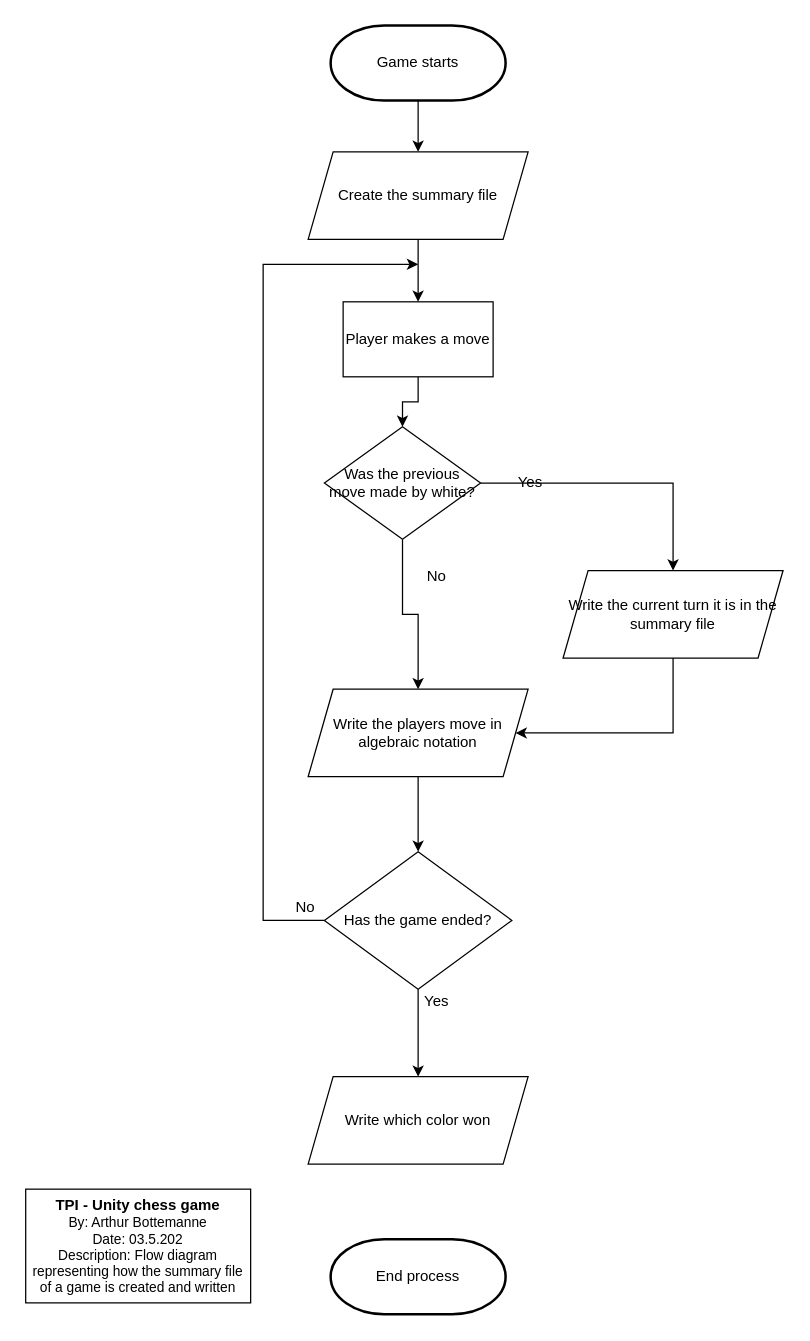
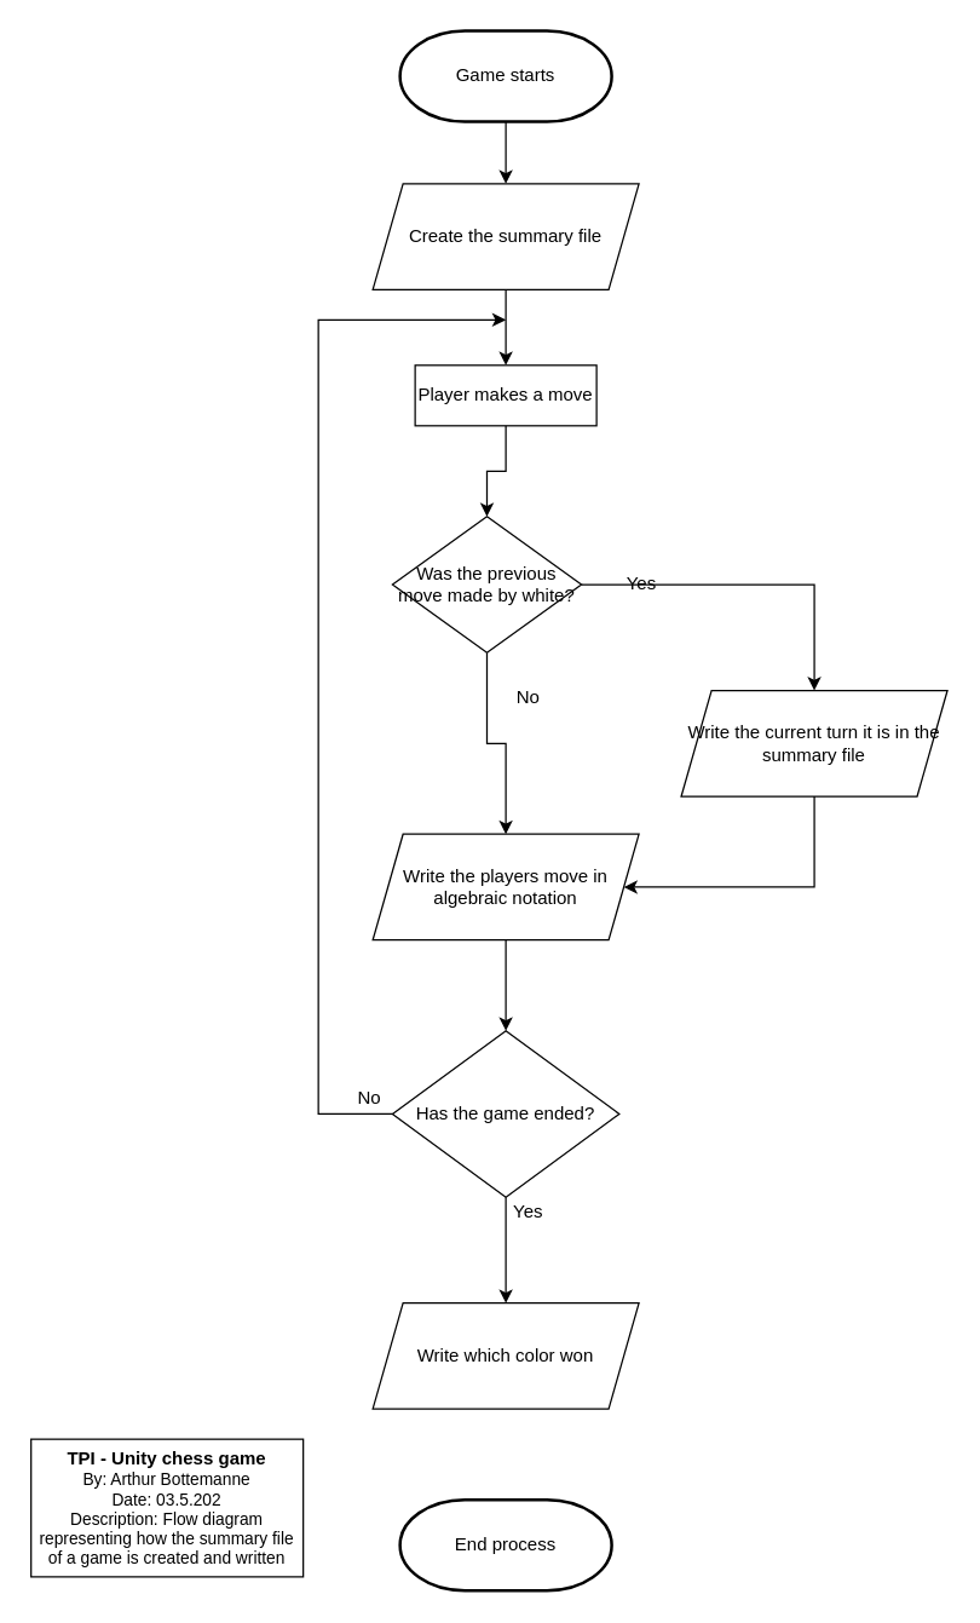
  <mxCell id="0" />
  <mxCell id="1" parent="0" />
  <mxCell id="2" style="edgeStyle=orthogonalEdgeStyle;rounded=0;orthogonalLoop=1;jettySize=auto;html=1;entryX=0.5;entryY=0;entryDx=0;entryDy=0;" parent="1" source="3" target="10" edge="1"><mxGeometry relative="1" as="geometry" /></mxCell>
  <mxCell id="3" value="Game starts" style="strokeWidth=2;html=1;shape=mxgraph.flowchart.terminator;whiteSpace=wrap;" parent="1" vertex="1"><mxGeometry x="264" y="20" width="140" height="60" as="geometry" /></mxCell>
  <mxCell id="4" value="End process" style="strokeWidth=2;html=1;shape=mxgraph.flowchart.terminator;whiteSpace=wrap;" parent="1" vertex="1"><mxGeometry x="264" y="991" width="140" height="60" as="geometry" /></mxCell>
  <mxCell id="5" value="Yes" style="text;strokeColor=none;align=center;fillColor=none;html=1;verticalAlign=middle;whiteSpace=wrap;rounded=0;" parent="1" vertex="1"><mxGeometry x="409" y="376" width="30" height="20" as="geometry" /></mxCell>
  <mxCell id="6" value="No" style="text;strokeColor=none;align=center;fillColor=none;html=1;verticalAlign=middle;whiteSpace=wrap;rounded=0;" parent="1" vertex="1"><mxGeometry x="334" y="451" width="30" height="20" as="geometry" /></mxCell>
  <mxCell id="7" style="edgeStyle=orthogonalEdgeStyle;rounded=0;orthogonalLoop=1;jettySize=auto;html=1;entryX=1;entryY=0.5;entryDx=0;entryDy=0;" parent="1" source="8" target="17" edge="1"><mxGeometry relative="1" as="geometry"><Array as="points"><mxPoint x="538" y="586" /></Array></mxGeometry></mxCell>
  <mxCell id="8" value="Write the current turn it is in the summary file" style="shape=parallelogram;perimeter=parallelogramPerimeter;whiteSpace=wrap;html=1;fixedSize=1;" parent="1" vertex="1"><mxGeometry x="450" y="456" width="176" height="70" as="geometry" /></mxCell>
  <mxCell id="9" value="" style="edgeStyle=orthogonalEdgeStyle;rounded=0;orthogonalLoop=1;jettySize=auto;html=1;" parent="1" source="10" target="12" edge="1"><mxGeometry relative="1" as="geometry" /></mxCell>
  <mxCell id="10" value="Create the summary file" style="shape=parallelogram;perimeter=parallelogramPerimeter;whiteSpace=wrap;html=1;fixedSize=1;" parent="1" vertex="1"><mxGeometry x="246" y="121" width="176" height="70" as="geometry" /></mxCell>
  <mxCell id="11" value="" style="edgeStyle=orthogonalEdgeStyle;rounded=0;orthogonalLoop=1;jettySize=auto;html=1;" parent="1" source="12" target="15" edge="1"><mxGeometry relative="1" as="geometry" /></mxCell>
- <mxCell id="12" value="Player makes a move" style="rounded=0;whiteSpace=wrap;html=1;" parent="1" vertex="1"><mxGeometry x="274" y="241" width="120" height="60" as="geometry" /></mxCell>
+ <mxCell id="12" value="Player makes a move" style="rounded=0;whiteSpace=wrap;html=1;" parent="1" vertex="1"><mxGeometry x="274" y="241" width="120" height="40" as="geometry" /></mxCell>
  <mxCell id="13" value="" style="edgeStyle=orthogonalEdgeStyle;rounded=0;orthogonalLoop=1;jettySize=auto;html=1;entryX=0.5;entryY=0;entryDx=0;entryDy=0;" parent="1" source="15" target="8" edge="1"><mxGeometry relative="1" as="geometry" /></mxCell>
  <mxCell id="14" value="" style="edgeStyle=orthogonalEdgeStyle;rounded=0;orthogonalLoop=1;jettySize=auto;html=1;" parent="1" source="15" target="17" edge="1"><mxGeometry relative="1" as="geometry" /></mxCell>
  <mxCell id="15" value="Was the previous move made by white?" style="rhombus;whiteSpace=wrap;html=1;rounded=0;" parent="1" vertex="1"><mxGeometry x="259" y="341" width="125" height="90" as="geometry" /></mxCell>
  <mxCell id="16" value="" style="edgeStyle=orthogonalEdgeStyle;rounded=0;orthogonalLoop=1;jettySize=auto;html=1;" parent="1" source="17" target="20" edge="1"><mxGeometry relative="1" as="geometry" /></mxCell>
  <mxCell id="17" value="Write the players move in algebraic notation" style="shape=parallelogram;perimeter=parallelogramPerimeter;whiteSpace=wrap;html=1;fixedSize=1;" parent="1" vertex="1"><mxGeometry x="246" y="551" width="176" height="70" as="geometry" /></mxCell>
  <mxCell id="18" style="edgeStyle=orthogonalEdgeStyle;rounded=0;orthogonalLoop=1;jettySize=auto;html=1;exitX=0;exitY=0.5;exitDx=0;exitDy=0;" parent="1" source="20" edge="1"><mxGeometry relative="1" as="geometry"><mxPoint x="334" y="211" as="targetPoint" /><mxPoint x="223" y="736" as="sourcePoint" /><Array as="points"><mxPoint x="210" y="736" /><mxPoint x="210" y="211" /></Array></mxGeometry></mxCell>
  <mxCell id="19" style="edgeStyle=orthogonalEdgeStyle;rounded=0;orthogonalLoop=1;jettySize=auto;html=1;entryX=0.5;entryY=0;entryDx=0;entryDy=0;" parent="1" source="20" target="21" edge="1"><mxGeometry relative="1" as="geometry" /></mxCell>
  <mxCell id="20" value="Has the game ended?" style="rhombus;whiteSpace=wrap;html=1;rounded=0;" parent="1" vertex="1"><mxGeometry x="259" y="681" width="150" height="110" as="geometry" /></mxCell>
  <mxCell id="21" value="Write which color won" style="shape=parallelogram;perimeter=parallelogramPerimeter;whiteSpace=wrap;html=1;fixedSize=1;" parent="1" vertex="1"><mxGeometry x="246" y="861" width="176" height="70" as="geometry" /></mxCell>
  <mxCell id="22" value="Yes" style="text;strokeColor=none;align=center;fillColor=none;html=1;verticalAlign=middle;whiteSpace=wrap;rounded=0;" parent="1" vertex="1"><mxGeometry x="334" y="791" width="30" height="20" as="geometry" /></mxCell>
  <mxCell id="23" value="No" style="text;strokeColor=none;align=center;fillColor=none;html=1;verticalAlign=middle;whiteSpace=wrap;rounded=0;" parent="1" vertex="1"><mxGeometry x="229" y="716" width="30" height="20" as="geometry" /></mxCell>
  <mxCell id="24" value="&lt;b&gt;TPI - Unity chess game&lt;/b&gt;&lt;div style=&quot;font-size: 11px;&quot;&gt;&lt;font style=&quot;font-size: 11px;&quot;&gt;By: Arthur Bottemanne&lt;/font&gt;&lt;/div&gt;&lt;div style=&quot;font-size: 11px;&quot;&gt;&lt;font style=&quot;font-size: 11px;&quot;&gt;Date: 03.5.202&lt;/font&gt;&lt;/div&gt;&lt;div style=&quot;font-size: 11px;&quot;&gt;&lt;font style=&quot;font-size: 11px;&quot;&gt;Description: Flow diagram representing how the summary file of a game is created and written&lt;/font&gt;&lt;/div&gt;" style="rounded=0;whiteSpace=wrap;html=1;" vertex="1" parent="1"><mxGeometry x="20" y="951" width="180" height="91" as="geometry" /></mxCell>
